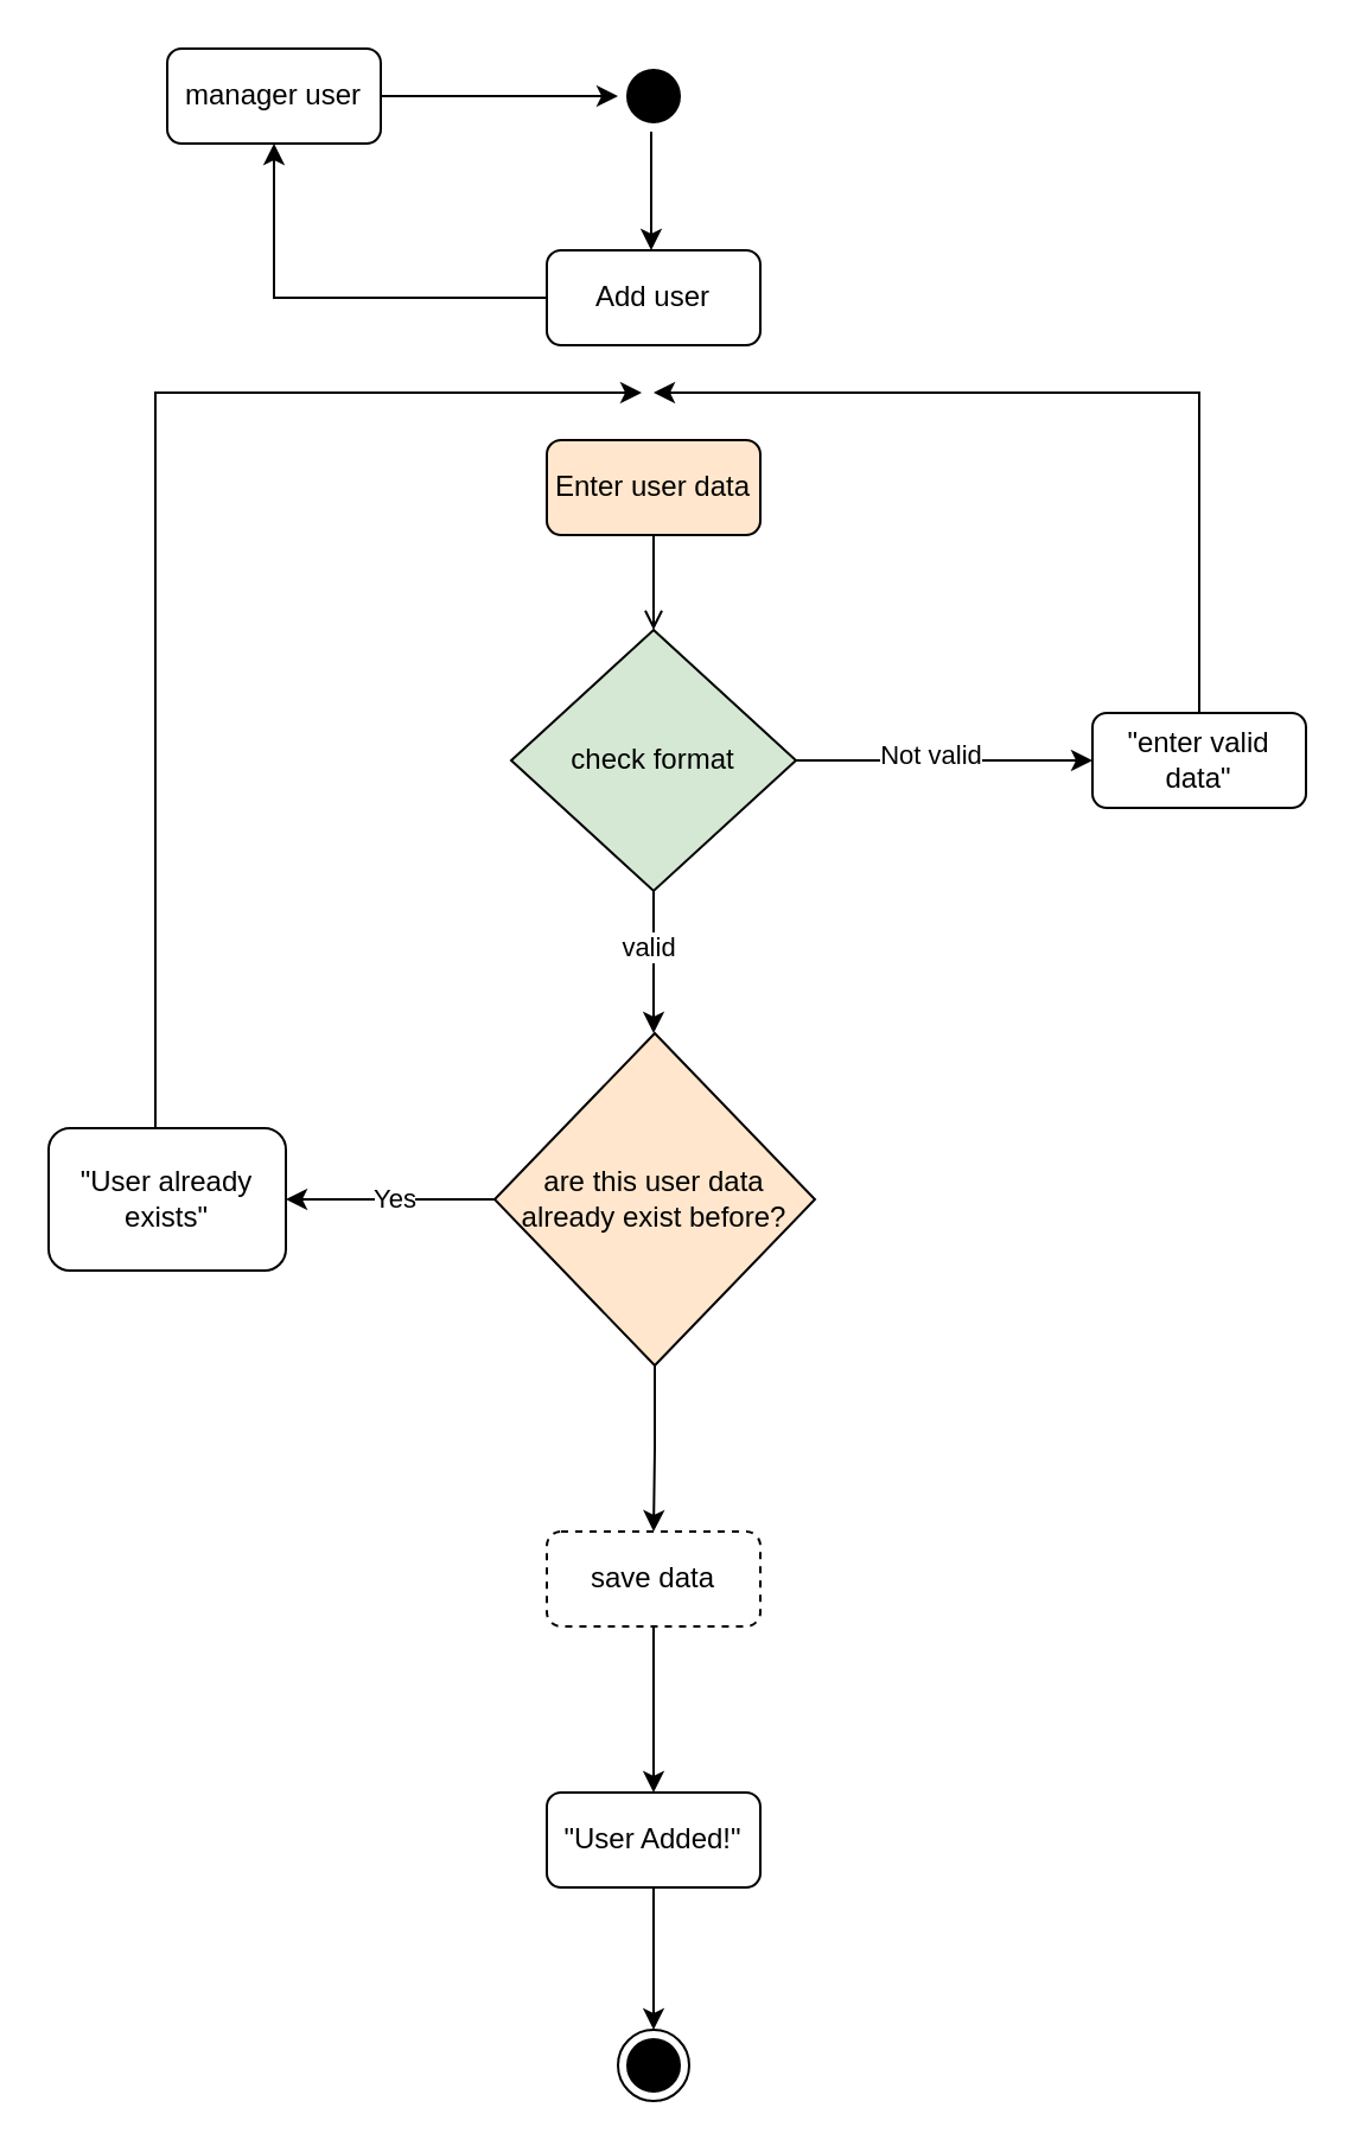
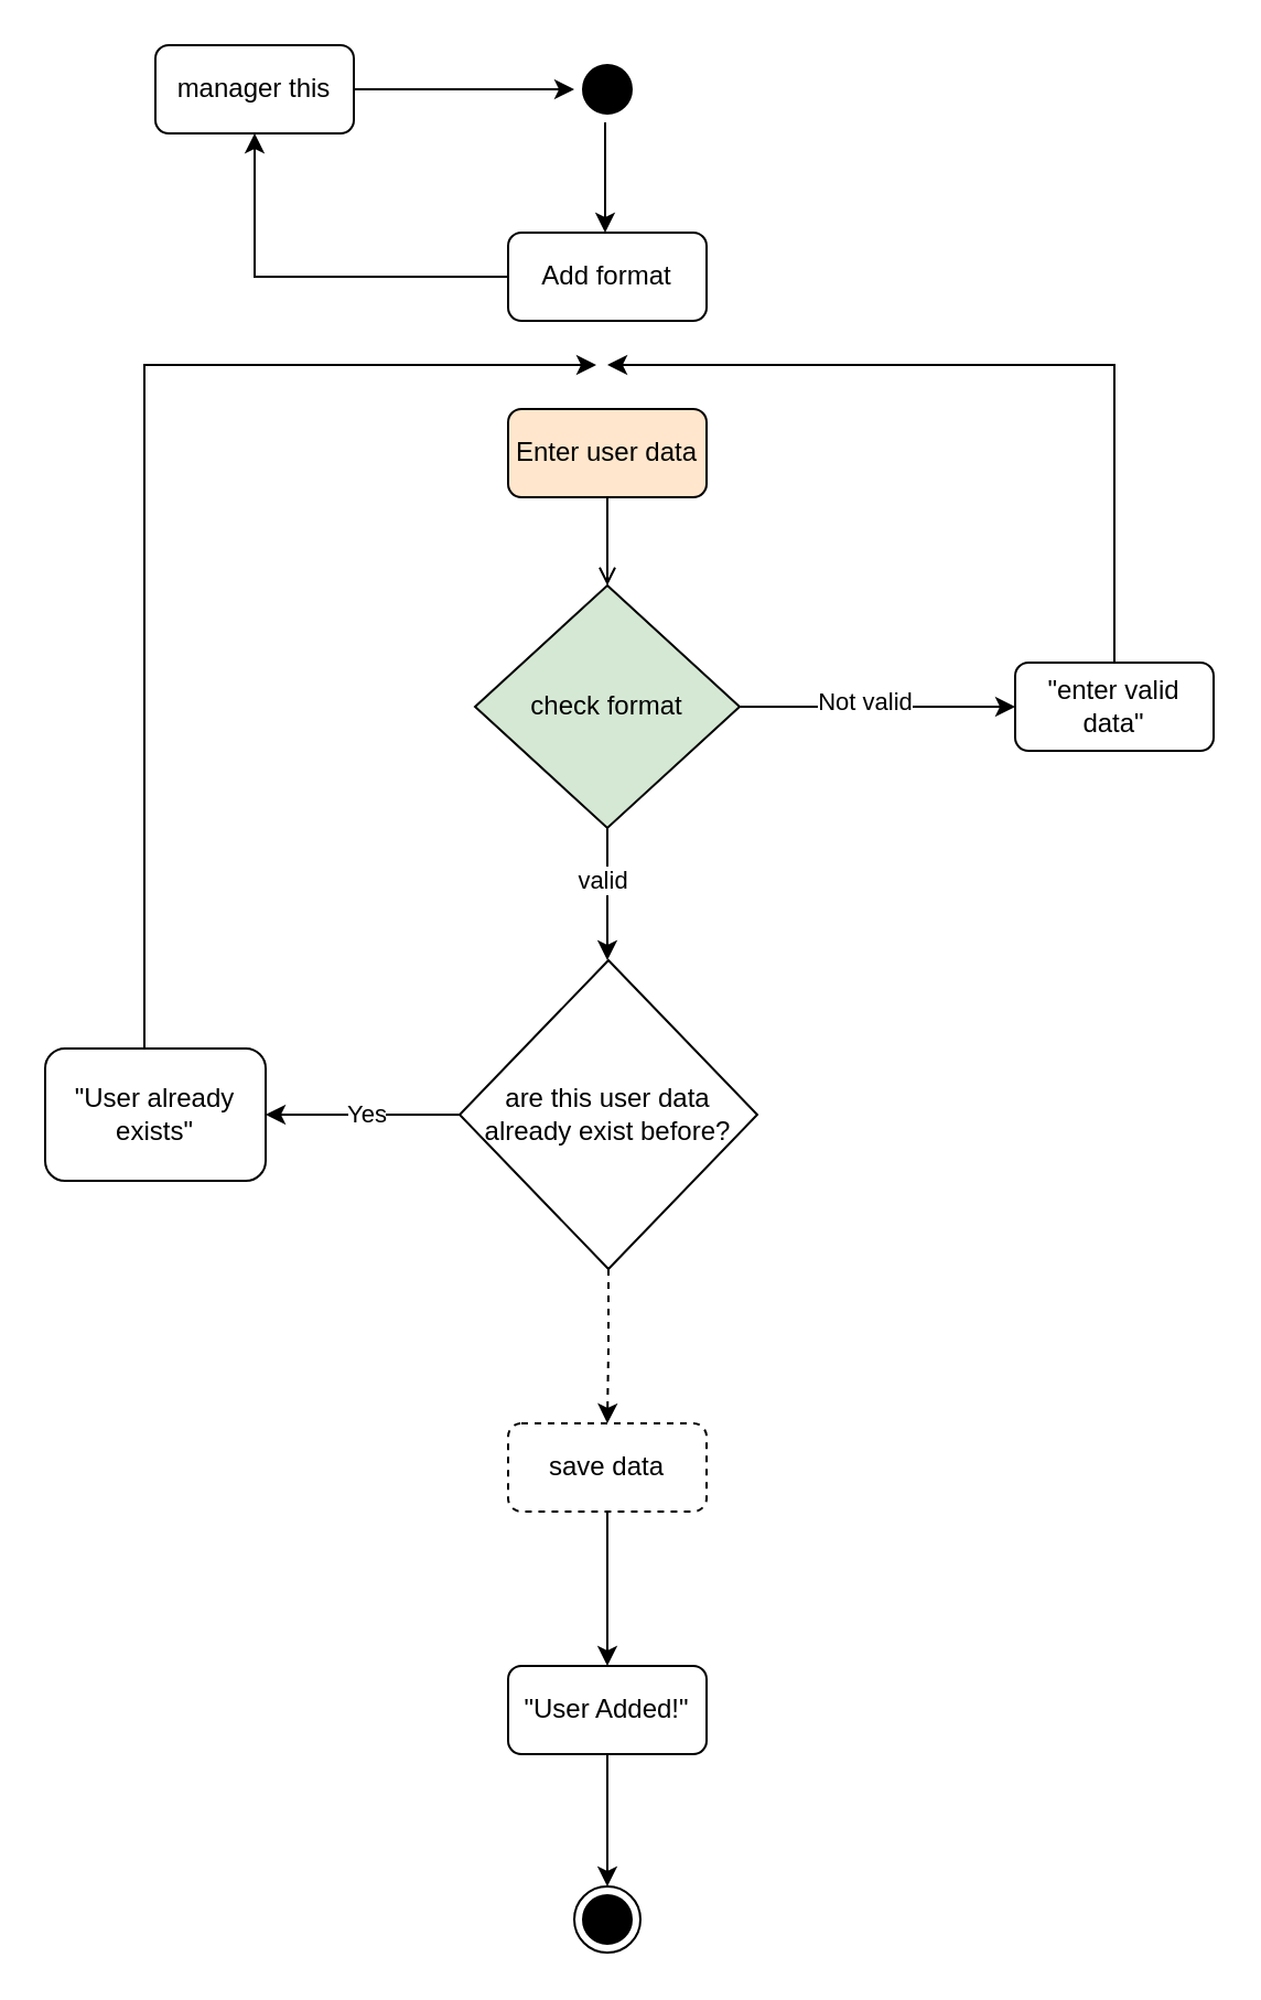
  <mxCell id="0" />
  <mxCell id="1" parent="0" />
  <mxCell id="2" value="" style="ellipse;html=1;shape=startState;fillColor=#000000;strokeColor=#000000;" parent="1" vertex="1"><mxGeometry x="260" y="25" width="30" height="30" as="geometry" /></mxCell>
  <mxCell id="3" style="edgeStyle=orthogonalEdgeStyle;rounded=0;orthogonalLoop=1;jettySize=auto;html=1;exitX=0.5;exitY=1;exitDx=0;exitDy=0;entryX=0.5;entryY=0;entryDx=0;entryDy=0;" parent="1" edge="1"><mxGeometry relative="1" as="geometry"><mxPoint x="274" y="55" as="sourcePoint" /><mxPoint x="274" y="105" as="targetPoint" /></mxGeometry></mxCell>
- <mxCell id="4" value="manager user" style="rounded=1;whiteSpace=wrap;html=1;" parent="1" vertex="1"><mxGeometry x="70" y="20" width="90" height="40" as="geometry" /></mxCell>
+ <mxCell id="4" value="manager this" style="rounded=1;whiteSpace=wrap;html=1;" parent="1" vertex="1"><mxGeometry x="70" y="20" width="90" height="40" as="geometry" /></mxCell>
  <mxCell id="5" style="edgeStyle=orthogonalEdgeStyle;rounded=0;orthogonalLoop=1;jettySize=auto;html=1;" parent="1" source="6" target="4" edge="1"><mxGeometry relative="1" as="geometry" /></mxCell>
- <mxCell id="6" value="Add user" style="rounded=1;whiteSpace=wrap;html=1;" parent="1" vertex="1"><mxGeometry x="230" y="105" width="90" height="40" as="geometry" /></mxCell>
+ <mxCell id="6" value="Add format" style="rounded=1;whiteSpace=wrap;html=1;" parent="1" vertex="1"><mxGeometry x="230" y="105" width="90" height="40" as="geometry" /></mxCell>
  <mxCell id="7" style="edgeStyle=orthogonalEdgeStyle;rounded=0;orthogonalLoop=1;jettySize=auto;html=1;entryX=0.5;entryY=0;entryDx=0;entryDy=0;endArrow=open;" parent="1" source="8" target="13" edge="1"><mxGeometry relative="1" as="geometry" /></mxCell>
  <mxCell id="8" value="Enter user data" style="rounded=1;whiteSpace=wrap;html=1;fillColor=#ffe6cc;" parent="1" vertex="1"><mxGeometry x="230" y="185" width="90" height="40" as="geometry" /></mxCell>
  <mxCell id="9" style="edgeStyle=orthogonalEdgeStyle;rounded=0;orthogonalLoop=1;jettySize=auto;html=1;" parent="1" source="13" edge="1"><mxGeometry relative="1" as="geometry"><mxPoint x="275" y="435" as="targetPoint" /></mxGeometry></mxCell>
  <mxCell id="10" value="valid" style="edgeLabel;html=1;align=center;verticalAlign=middle;resizable=0;points=[];" parent="9" vertex="1" connectable="0"><mxGeometry x="-0.229" y="-3" relative="1" as="geometry"><mxPoint as="offset" /></mxGeometry></mxCell>
  <mxCell id="11" style="edgeStyle=orthogonalEdgeStyle;rounded=0;orthogonalLoop=1;jettySize=auto;html=1;entryX=0;entryY=0.5;entryDx=0;entryDy=0;" parent="1" source="13" target="18" edge="1"><mxGeometry relative="1" as="geometry"><mxPoint x="440" y="420" as="targetPoint" /></mxGeometry></mxCell>
  <mxCell id="12" value="Not valid" style="edgeLabel;html=1;align=center;verticalAlign=middle;resizable=0;points=[];" parent="11" vertex="1" connectable="0"><mxGeometry x="-0.105" y="3" relative="1" as="geometry"><mxPoint as="offset" /></mxGeometry></mxCell>
  <mxCell id="13" value="check format" style="rhombus;whiteSpace=wrap;html=1;fillColor=#d5e8d4;" parent="1" vertex="1"><mxGeometry x="215" y="265" width="120" height="110" as="geometry" /></mxCell>
  <mxCell id="14" style="edgeStyle=orthogonalEdgeStyle;rounded=0;orthogonalLoop=1;jettySize=auto;html=1;entryX=0.5;entryY=0;entryDx=0;entryDy=0;" parent="1" source="15" target="26" edge="1"><mxGeometry relative="1" as="geometry"><mxPoint x="276" y="735" as="targetPoint" /></mxGeometry></mxCell>
  <mxCell id="15" value="save data" style="rounded=1;whiteSpace=wrap;html=1;dashed=1;" parent="1" vertex="1"><mxGeometry x="230" y="645" width="90" height="40" as="geometry" /></mxCell>
  <mxCell id="16" value="" style="ellipse;html=1;shape=endState;fillColor=#000000;strokeColor=#000000;" parent="1" vertex="1"><mxGeometry x="260" y="855" width="30" height="30" as="geometry" /></mxCell>
  <mxCell id="17" style="edgeStyle=orthogonalEdgeStyle;rounded=0;orthogonalLoop=1;jettySize=auto;html=1;" parent="1" source="18" edge="1"><mxGeometry relative="1" as="geometry"><Array as="points"><mxPoint x="505" y="165" /><mxPoint x="320" y="165" /></Array><mxPoint x="275" y="165" as="targetPoint" /></mxGeometry></mxCell>
  <mxCell id="18" value="&quot;enter valid data&quot;" style="rounded=1;whiteSpace=wrap;html=1;" parent="1" vertex="1"><mxGeometry x="460" y="300" width="90" height="40" as="geometry" /></mxCell>
  <mxCell id="19" style="edgeStyle=orthogonalEdgeStyle;rounded=0;orthogonalLoop=1;jettySize=auto;html=1;exitX=0;exitY=0.5;exitDx=0;exitDy=0;entryX=1;entryY=0.5;entryDx=0;entryDy=0;" parent="1" source="22" target="24" edge="1"><mxGeometry relative="1" as="geometry" /></mxCell>
  <mxCell id="20" value="Yes" style="edgeLabel;html=1;align=center;verticalAlign=middle;resizable=0;points=[];" parent="19" vertex="1" connectable="0"><mxGeometry x="-0.023" y="-1" relative="1" as="geometry"><mxPoint as="offset" /></mxGeometry></mxCell>
- <mxCell id="21" style="edgeStyle=orthogonalEdgeStyle;rounded=0;orthogonalLoop=1;jettySize=auto;html=1;entryX=0.5;entryY=0;entryDx=0;entryDy=0;" parent="1" source="22" target="15" edge="1"><mxGeometry relative="1" as="geometry" /></mxCell>
- <mxCell id="22" value="are this user data  already exist&amp;nbsp;before?" style="rhombus;whiteSpace=wrap;html=1;fillColor=#ffe6cc;" parent="1" vertex="1"><mxGeometry x="208" y="435" width="135" height="140" as="geometry" /></mxCell>
+ <mxCell id="21" style="edgeStyle=orthogonalEdgeStyle;rounded=0;orthogonalLoop=1;jettySize=auto;html=1;entryX=0.5;entryY=0;entryDx=0;entryDy=0;dashed=1;" parent="1" source="22" target="15" edge="1"><mxGeometry relative="1" as="geometry" /></mxCell>
+ <mxCell id="22" value="are this user data  already exist&amp;nbsp;before?" style="rhombus;whiteSpace=wrap;html=1;" parent="1" vertex="1"><mxGeometry x="208" y="435" width="135" height="140" as="geometry" /></mxCell>
  <mxCell id="23" style="edgeStyle=orthogonalEdgeStyle;rounded=0;orthogonalLoop=1;jettySize=auto;html=1;" parent="1" source="24" edge="1"><mxGeometry relative="1" as="geometry"><Array as="points"><mxPoint x="65" y="165" /></Array><mxPoint x="270" y="165" as="targetPoint" /></mxGeometry></mxCell>
  <mxCell id="24" value="&quot;User already exists&quot;" style="rounded=1;whiteSpace=wrap;html=1;" parent="1" vertex="1"><mxGeometry x="20" y="475" width="100" height="60" as="geometry" /></mxCell>
  <mxCell id="25" value="" style="endArrow=classic;html=1;rounded=0;entryX=0;entryY=0.5;entryDx=0;entryDy=0;" edge="1" parent="1" target="2"><mxGeometry width="50" height="50" relative="1" as="geometry"><mxPoint x="160" y="40" as="sourcePoint" /><mxPoint x="210" y="25" as="targetPoint" /></mxGeometry></mxCell>
  <mxCell id="26" value="&quot;User Added!&quot;" style="rounded=1;whiteSpace=wrap;html=1;" vertex="1" parent="1"><mxGeometry x="230" y="755" width="90" height="40" as="geometry" /></mxCell>
  <mxCell id="27" style="edgeStyle=orthogonalEdgeStyle;rounded=0;orthogonalLoop=1;jettySize=auto;html=1;exitX=0.5;exitY=1;exitDx=0;exitDy=0;" edge="1" parent="1" source="26"><mxGeometry relative="1" as="geometry"><mxPoint x="279" y="825" as="sourcePoint" /><mxPoint x="275" y="855" as="targetPoint" /></mxGeometry></mxCell>
